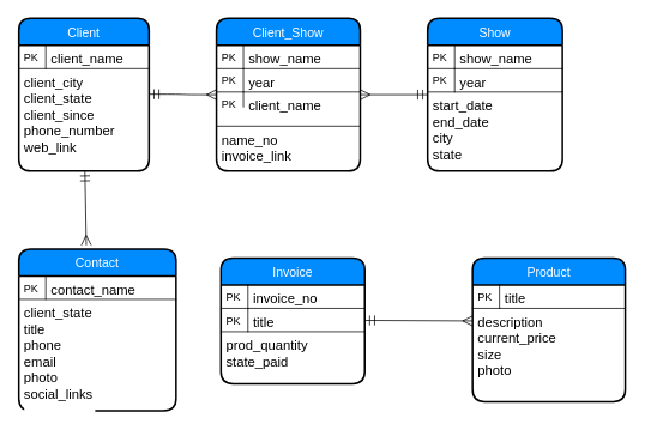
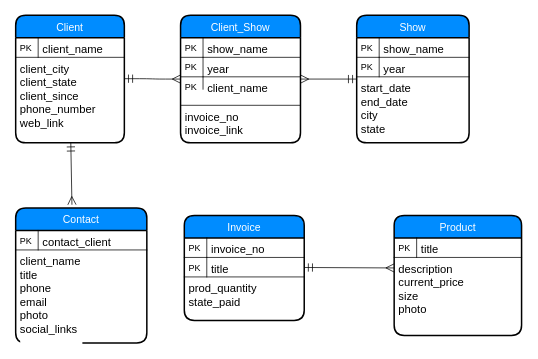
  <mxCell id="0" />
  <mxCell id="1" parent="0" />
  <mxCell id="2" value="Client" style="swimlane;childLayout=stackLayout;horizontal=1;startSize=30;horizontalStack=0;fillColor=#008cff;fontColor=#FFFFFF;rounded=1;fontSize=14;fontStyle=0;strokeWidth=2;resizeParent=0;resizeLast=1;shadow=0;dashed=0;align=center;" vertex="1" parent="1"><mxGeometry x="20" y="20" width="145" height="170" as="geometry"><mxRectangle x="60" y="60" width="70" height="30" as="alternateBounds" /></mxGeometry></mxCell>
  <mxCell id="3" value="client_name" style="shape=partialRectangle;top=0;left=0;right=0;bottom=1;align=left;verticalAlign=top;fillColor=none;spacingLeft=34;spacingRight=4;overflow=hidden;rotatable=0;points=[[0,0.5],[1,0.5]];portConstraint=eastwest;dropTarget=0;fontSize=15;" vertex="1" parent="2"><mxGeometry y="30" width="145" height="26" as="geometry" /></mxCell>
  <mxCell id="4" value="PK" style="shape=partialRectangle;top=0;left=0;bottom=0;fillColor=none;align=left;verticalAlign=top;spacingLeft=4;spacingRight=4;overflow=hidden;rotatable=0;points=[];portConstraint=eastwest;part=1;fontSize=12;" vertex="1" connectable="0" parent="3"><mxGeometry width="30" height="26" as="geometry" /></mxCell>
  <mxCell id="5" value="client_city&#10;client_state&#10;client_since&#10;phone_number&#10;web_link&#10;" style="align=left;strokeColor=none;fillColor=none;spacingLeft=4;fontSize=15;verticalAlign=top;resizable=0;rotatable=0;part=1;" vertex="1" parent="2"><mxGeometry y="56" width="145" height="114" as="geometry" /></mxCell>
  <mxCell id="6" value="Show" style="swimlane;childLayout=stackLayout;horizontal=1;startSize=30;horizontalStack=0;fillColor=#008cff;fontColor=#FFFFFF;rounded=1;fontSize=14;fontStyle=0;strokeWidth=2;resizeParent=0;resizeLast=1;shadow=0;dashed=0;align=center;" vertex="1" parent="1"><mxGeometry x="475" y="20" width="150" height="170" as="geometry"><mxRectangle x="60" y="60" width="70" height="30" as="alternateBounds" /></mxGeometry></mxCell>
  <mxCell id="7" value="show_name" style="shape=partialRectangle;top=0;left=0;right=0;bottom=1;align=left;verticalAlign=top;fillColor=none;spacingLeft=34;spacingRight=4;overflow=hidden;rotatable=0;points=[[0,0.5],[1,0.5]];portConstraint=eastwest;dropTarget=0;fontSize=15;" vertex="1" parent="6"><mxGeometry y="30" width="150" height="26" as="geometry" /></mxCell>
  <mxCell id="8" value="PK" style="shape=partialRectangle;top=0;left=0;bottom=0;fillColor=none;align=left;verticalAlign=top;spacingLeft=4;spacingRight=4;overflow=hidden;rotatable=0;points=[];portConstraint=eastwest;part=1;fontSize=12;" vertex="1" connectable="0" parent="7"><mxGeometry width="30" height="26" as="geometry" /></mxCell>
  <mxCell id="9" value="year" style="shape=partialRectangle;top=0;left=0;right=0;bottom=1;align=left;verticalAlign=top;fillColor=none;spacingLeft=34;spacingRight=4;overflow=hidden;rotatable=0;points=[[0,0.5],[1,0.5]];portConstraint=eastwest;dropTarget=0;fontSize=15;" vertex="1" parent="6"><mxGeometry y="56" width="150" height="26" as="geometry" /></mxCell>
  <mxCell id="10" value="PK" style="shape=partialRectangle;top=0;left=0;bottom=0;fillColor=none;align=left;verticalAlign=top;spacingLeft=4;spacingRight=4;overflow=hidden;rotatable=0;points=[];portConstraint=eastwest;part=1;fontSize=12;" vertex="1" connectable="0" parent="9"><mxGeometry width="30" height="26" as="geometry" /></mxCell>
  <mxCell id="11" value="start_date&#10;end_date&#10;city&#10;state&#10;&#10;" style="align=left;strokeColor=none;fillColor=none;spacingLeft=4;fontSize=15;verticalAlign=top;resizable=0;rotatable=0;part=1;" vertex="1" parent="6"><mxGeometry y="82" width="150" height="88" as="geometry" /></mxCell>
  <mxCell id="12" value="Client_Show" style="swimlane;childLayout=stackLayout;horizontal=1;startSize=30;horizontalStack=0;fillColor=#008cff;fontColor=#FFFFFF;rounded=1;fontSize=14;fontStyle=0;strokeWidth=2;resizeParent=0;resizeLast=1;shadow=0;dashed=0;align=center;" vertex="1" parent="1"><mxGeometry x="240" y="20" width="160" height="170" as="geometry"><mxRectangle x="60" y="60" width="70" height="30" as="alternateBounds" /></mxGeometry></mxCell>
  <mxCell id="13" value="show_name" style="shape=partialRectangle;top=0;left=0;right=0;bottom=1;align=left;verticalAlign=top;fillColor=none;spacingLeft=34;spacingRight=4;overflow=hidden;rotatable=0;points=[[0,0.5],[1,0.5]];portConstraint=eastwest;dropTarget=0;fontSize=15;" vertex="1" parent="12"><mxGeometry y="30" width="160" height="26" as="geometry" /></mxCell>
  <mxCell id="14" value="PK" style="shape=partialRectangle;top=0;left=0;bottom=0;fillColor=none;align=left;verticalAlign=top;spacingLeft=4;spacingRight=4;overflow=hidden;rotatable=0;points=[];portConstraint=eastwest;part=1;fontSize=12;" vertex="1" connectable="0" parent="13"><mxGeometry width="30" height="26" as="geometry" /></mxCell>
  <mxCell id="15" value="year" style="shape=partialRectangle;top=0;left=0;right=0;bottom=1;align=left;verticalAlign=top;fillColor=none;spacingLeft=34;spacingRight=4;overflow=hidden;rotatable=0;points=[[0,0.5],[1,0.5]];portConstraint=eastwest;dropTarget=0;fontSize=15;" vertex="1" parent="12"><mxGeometry y="56" width="160" height="26" as="geometry" /></mxCell>
  <mxCell id="16" value="PK" style="shape=partialRectangle;top=0;left=0;bottom=0;fillColor=none;align=left;verticalAlign=top;spacingLeft=4;spacingRight=4;overflow=hidden;rotatable=0;points=[];portConstraint=eastwest;part=1;fontSize=12;" vertex="1" connectable="0" parent="15"><mxGeometry width="30" height="26" as="geometry" /></mxCell>
  <mxCell id="17" value="client_name" style="shape=partialRectangle;top=0;left=0;right=0;bottom=1;align=left;verticalAlign=top;fillColor=none;spacingLeft=34;spacingRight=4;overflow=hidden;rotatable=0;points=[[0,0.5],[1,0.5]];portConstraint=eastwest;dropTarget=0;fontSize=15;" vertex="1" parent="12"><mxGeometry y="82" width="160" height="38" as="geometry" /></mxCell>
  <mxCell id="18" value="PK" style="shape=partialRectangle;top=0;left=0;bottom=0;fillColor=none;align=left;verticalAlign=top;spacingLeft=4;spacingRight=4;overflow=hidden;rotatable=0;points=[];portConstraint=eastwest;part=1;fontSize=12;" vertex="1" connectable="0" parent="17"><mxGeometry width="30" height="16.467" as="geometry" /></mxCell>
- <mxCell id="19" value="name_no&#10;invoice_link&#10;" style="text;strokeColor=none;fillColor=none;spacingLeft=4;spacingRight=4;overflow=hidden;rotatable=0;points=[[0,0.5],[1,0.5]];portConstraint=eastwest;fontSize=15;" vertex="1" parent="12"><mxGeometry y="120" width="160" height="50" as="geometry" /></mxCell>
+ <mxCell id="19" value="invoice_no&#10;invoice_link&#10;" style="text;strokeColor=none;fillColor=none;spacingLeft=4;spacingRight=4;overflow=hidden;rotatable=0;points=[[0,0.5],[1,0.5]];portConstraint=eastwest;fontSize=15;" vertex="1" parent="12"><mxGeometry y="120" width="160" height="50" as="geometry" /></mxCell>
  <mxCell id="20" value="" style="edgeStyle=entityRelationEdgeStyle;fontSize=12;html=1;endArrow=ERmany;startArrow=ERmandOne;exitX=1;exitY=0.25;exitDx=0;exitDy=0;entryX=0;entryY=0.5;entryDx=0;entryDy=0;endFill=0;endSize=9;startSize=9;" edge="1" parent="1" source="5" target="12"><mxGeometry width="100" height="100" relative="1" as="geometry"><mxPoint x="15" y="527" as="sourcePoint" /><mxPoint x="185" y="287" as="targetPoint" /></mxGeometry></mxCell>
  <mxCell id="21" style="rounded=0;orthogonalLoop=1;jettySize=auto;html=1;fontSize=15;endArrow=ERmany;endFill=0;startArrow=ERmandOne;startFill=0;strokeWidth=1;endSize=9;startSize=9;" edge="1" parent="1" source="6"><mxGeometry relative="1" as="geometry"><mxPoint x="435" y="97" as="sourcePoint" /><mxPoint x="400" y="105" as="targetPoint" /></mxGeometry></mxCell>
  <mxCell id="22" value="Contact" style="swimlane;childLayout=stackLayout;horizontal=1;startSize=30;horizontalStack=0;fillColor=#008cff;fontColor=#FFFFFF;rounded=1;fontSize=14;fontStyle=0;strokeWidth=2;resizeParent=0;resizeLast=1;shadow=0;dashed=0;align=center;" vertex="1" parent="1"><mxGeometry x="20" y="277" width="175" height="180" as="geometry"><mxRectangle x="60" y="60" width="70" height="30" as="alternateBounds" /></mxGeometry></mxCell>
- <mxCell id="23" value="contact_name" style="shape=partialRectangle;top=0;left=0;right=0;bottom=1;align=left;verticalAlign=top;fillColor=none;spacingLeft=34;spacingRight=4;overflow=hidden;rotatable=0;points=[[0,0.5],[1,0.5]];portConstraint=eastwest;dropTarget=0;fontSize=15;" vertex="1" parent="22"><mxGeometry y="30" width="175" height="26" as="geometry" /></mxCell>
+ <mxCell id="23" value="contact_client" style="shape=partialRectangle;top=0;left=0;right=0;bottom=1;align=left;verticalAlign=top;fillColor=none;spacingLeft=34;spacingRight=4;overflow=hidden;rotatable=0;points=[[0,0.5],[1,0.5]];portConstraint=eastwest;dropTarget=0;fontSize=15;" vertex="1" parent="22"><mxGeometry y="30" width="175" height="26" as="geometry" /></mxCell>
  <mxCell id="24" value="PK" style="shape=partialRectangle;top=0;left=0;bottom=0;fillColor=none;align=left;verticalAlign=top;spacingLeft=4;spacingRight=4;overflow=hidden;rotatable=0;points=[];portConstraint=eastwest;part=1;fontSize=12;" vertex="1" connectable="0" parent="23"><mxGeometry width="30" height="26" as="geometry" /></mxCell>
- <mxCell id="25" value="client_state&#10;title&#10;phone&#10;email&#10;photo&#10;social_links&#10;&#10;" style="align=left;strokeColor=none;fillColor=none;spacingLeft=4;fontSize=15;verticalAlign=top;resizable=0;rotatable=0;part=1;labelBackgroundColor=#ffffff;" vertex="1" parent="22"><mxGeometry y="56" width="175" height="124" as="geometry" /></mxCell>
+ <mxCell id="25" value="client_name&#10;title&#10;phone&#10;email&#10;photo&#10;social_links&#10;&#10;" style="align=left;strokeColor=none;fillColor=none;spacingLeft=4;fontSize=15;verticalAlign=top;resizable=0;rotatable=0;part=1;labelBackgroundColor=#ffffff;" vertex="1" parent="22"><mxGeometry y="56" width="175" height="124" as="geometry" /></mxCell>
  <mxCell id="26" style="edgeStyle=none;rounded=0;orthogonalLoop=1;jettySize=auto;html=1;entryX=0.429;entryY=-0.024;entryDx=0;entryDy=0;startArrow=ERmandOne;startFill=0;startSize=9;endArrow=ERmany;endFill=0;endSize=9;strokeWidth=1;fontSize=15;entryPerimeter=0;" edge="1" parent="1" source="5" target="22"><mxGeometry relative="1" as="geometry" /></mxCell>
  <mxCell id="27" value="Invoice" style="swimlane;childLayout=stackLayout;horizontal=1;startSize=30;horizontalStack=0;fillColor=#008cff;fontColor=#FFFFFF;rounded=1;fontSize=14;fontStyle=0;strokeWidth=2;resizeParent=0;resizeLast=1;shadow=0;dashed=0;align=center;" vertex="1" parent="1"><mxGeometry x="245" y="287" width="160" height="140" as="geometry"><mxRectangle x="60" y="60" width="70" height="30" as="alternateBounds" /></mxGeometry></mxCell>
  <mxCell id="28" value="invoice_no" style="shape=partialRectangle;top=0;left=0;right=0;bottom=1;align=left;verticalAlign=top;fillColor=none;spacingLeft=34;spacingRight=4;overflow=hidden;rotatable=0;points=[[0,0.5],[1,0.5]];portConstraint=eastwest;dropTarget=0;fontSize=15;" vertex="1" parent="27"><mxGeometry y="30" width="160" height="26" as="geometry" /></mxCell>
  <mxCell id="29" value="PK" style="shape=partialRectangle;top=0;left=0;bottom=0;fillColor=none;align=left;verticalAlign=top;spacingLeft=4;spacingRight=4;overflow=hidden;rotatable=0;points=[];portConstraint=eastwest;part=1;fontSize=12;" vertex="1" connectable="0" parent="28"><mxGeometry width="30" height="26" as="geometry" /></mxCell>
  <mxCell id="30" value="title" style="shape=partialRectangle;top=0;left=0;right=0;bottom=1;align=left;verticalAlign=top;fillColor=none;spacingLeft=34;spacingRight=4;overflow=hidden;rotatable=0;points=[[0,0.5],[1,0.5]];portConstraint=eastwest;dropTarget=0;fontSize=15;" vertex="1" parent="27"><mxGeometry y="56" width="160" height="26" as="geometry" /></mxCell>
  <mxCell id="31" value="PK" style="shape=partialRectangle;top=0;left=0;bottom=0;fillColor=none;align=left;verticalAlign=top;spacingLeft=4;spacingRight=4;overflow=hidden;rotatable=0;points=[];portConstraint=eastwest;part=1;fontSize=12;" vertex="1" connectable="0" parent="30"><mxGeometry width="30" height="26" as="geometry" /></mxCell>
  <mxCell id="32" value="prod_quantity&#10;state_paid&#10;" style="text;strokeColor=none;fillColor=none;spacingLeft=4;spacingRight=4;overflow=hidden;rotatable=0;points=[[0,0.5],[1,0.5]];portConstraint=eastwest;fontSize=15;" vertex="1" parent="27"><mxGeometry y="82" width="160" height="58" as="geometry" /></mxCell>
  <mxCell id="33" value="Product" style="swimlane;childLayout=stackLayout;horizontal=1;startSize=30;horizontalStack=0;fillColor=#008cff;fontColor=#FFFFFF;rounded=1;fontSize=14;fontStyle=0;strokeWidth=2;resizeParent=0;resizeLast=1;shadow=0;dashed=0;align=center;" vertex="1" parent="1"><mxGeometry x="525" y="287" width="170" height="160" as="geometry"><mxRectangle x="60" y="60" width="70" height="30" as="alternateBounds" /></mxGeometry></mxCell>
  <mxCell id="34" value="title" style="shape=partialRectangle;top=0;left=0;right=0;bottom=1;align=left;verticalAlign=top;fillColor=none;spacingLeft=34;spacingRight=4;overflow=hidden;rotatable=0;points=[[0,0.5],[1,0.5]];portConstraint=eastwest;dropTarget=0;fontSize=15;" vertex="1" parent="33"><mxGeometry y="30" width="170" height="26" as="geometry" /></mxCell>
  <mxCell id="35" value="PK" style="shape=partialRectangle;top=0;left=0;bottom=0;fillColor=none;align=left;verticalAlign=top;spacingLeft=4;spacingRight=4;overflow=hidden;rotatable=0;points=[];portConstraint=eastwest;part=1;fontSize=12;" vertex="1" connectable="0" parent="34"><mxGeometry width="30" height="26" as="geometry" /></mxCell>
  <mxCell id="36" value="description&#10;current_price&#10;size&#10;photo&#10;&#10;" style="text;strokeColor=none;fillColor=none;spacingLeft=4;spacingRight=4;overflow=hidden;rotatable=0;points=[[0,0.5],[1,0.5]];portConstraint=eastwest;fontSize=15;" vertex="1" parent="33"><mxGeometry y="56" width="170" height="104" as="geometry" /></mxCell>
  <mxCell id="37" style="edgeStyle=none;rounded=0;orthogonalLoop=1;jettySize=auto;html=1;startArrow=ERmandOne;startFill=0;startSize=9;endArrow=ERmany;endFill=0;endSize=9;strokeWidth=1;fontSize=15;" edge="1" parent="1" source="30"><mxGeometry relative="1" as="geometry"><mxPoint x="525" y="357" as="targetPoint" /></mxGeometry></mxCell>
